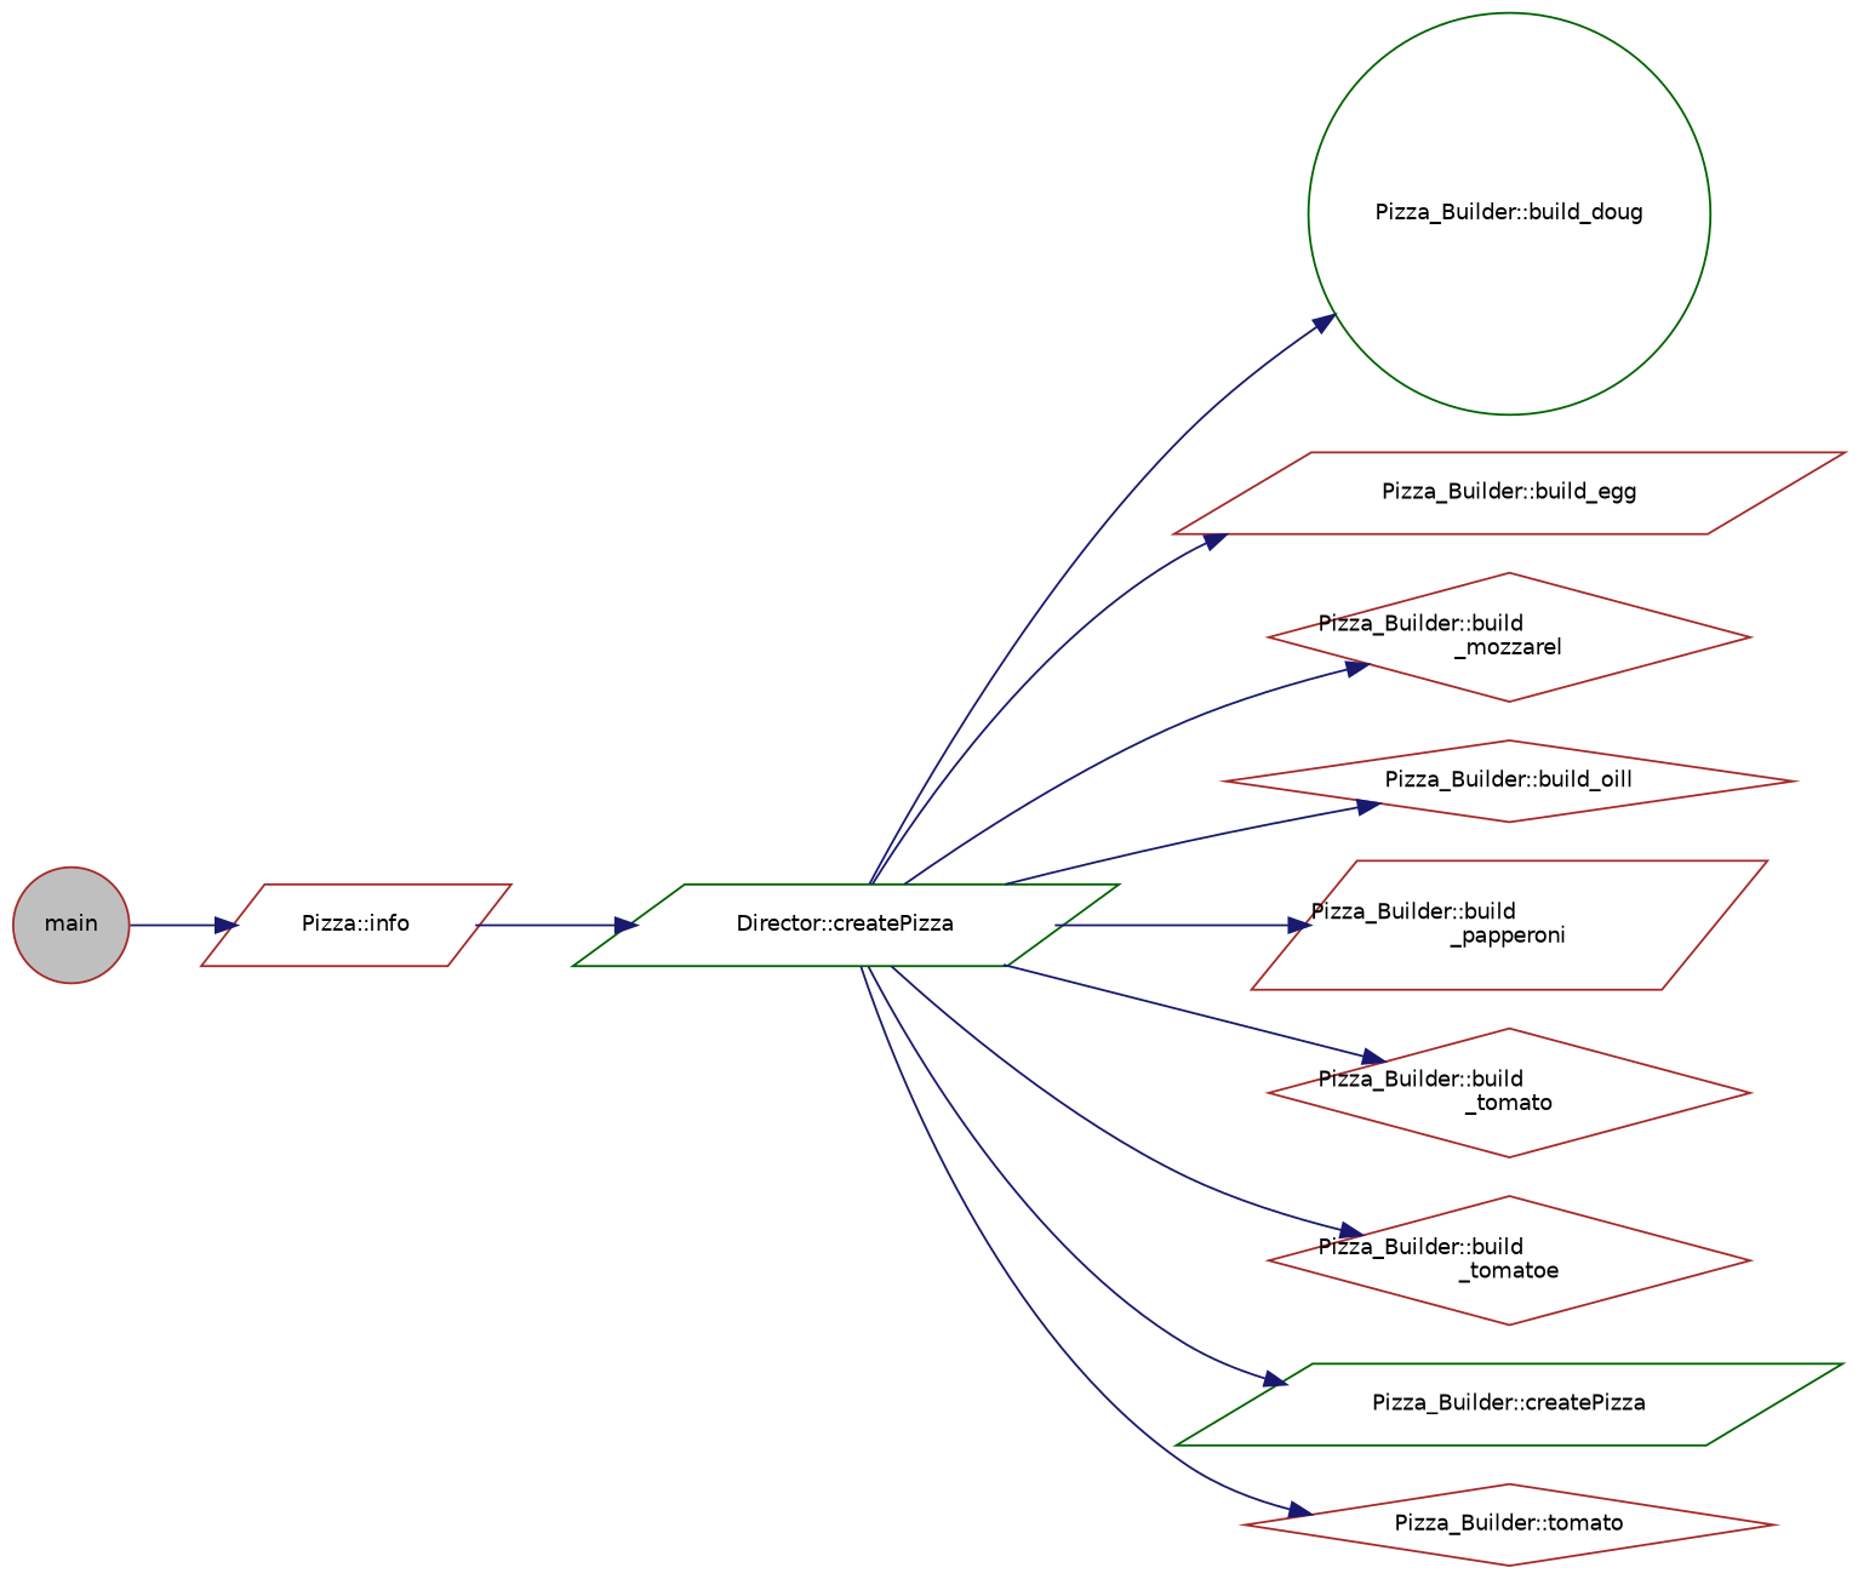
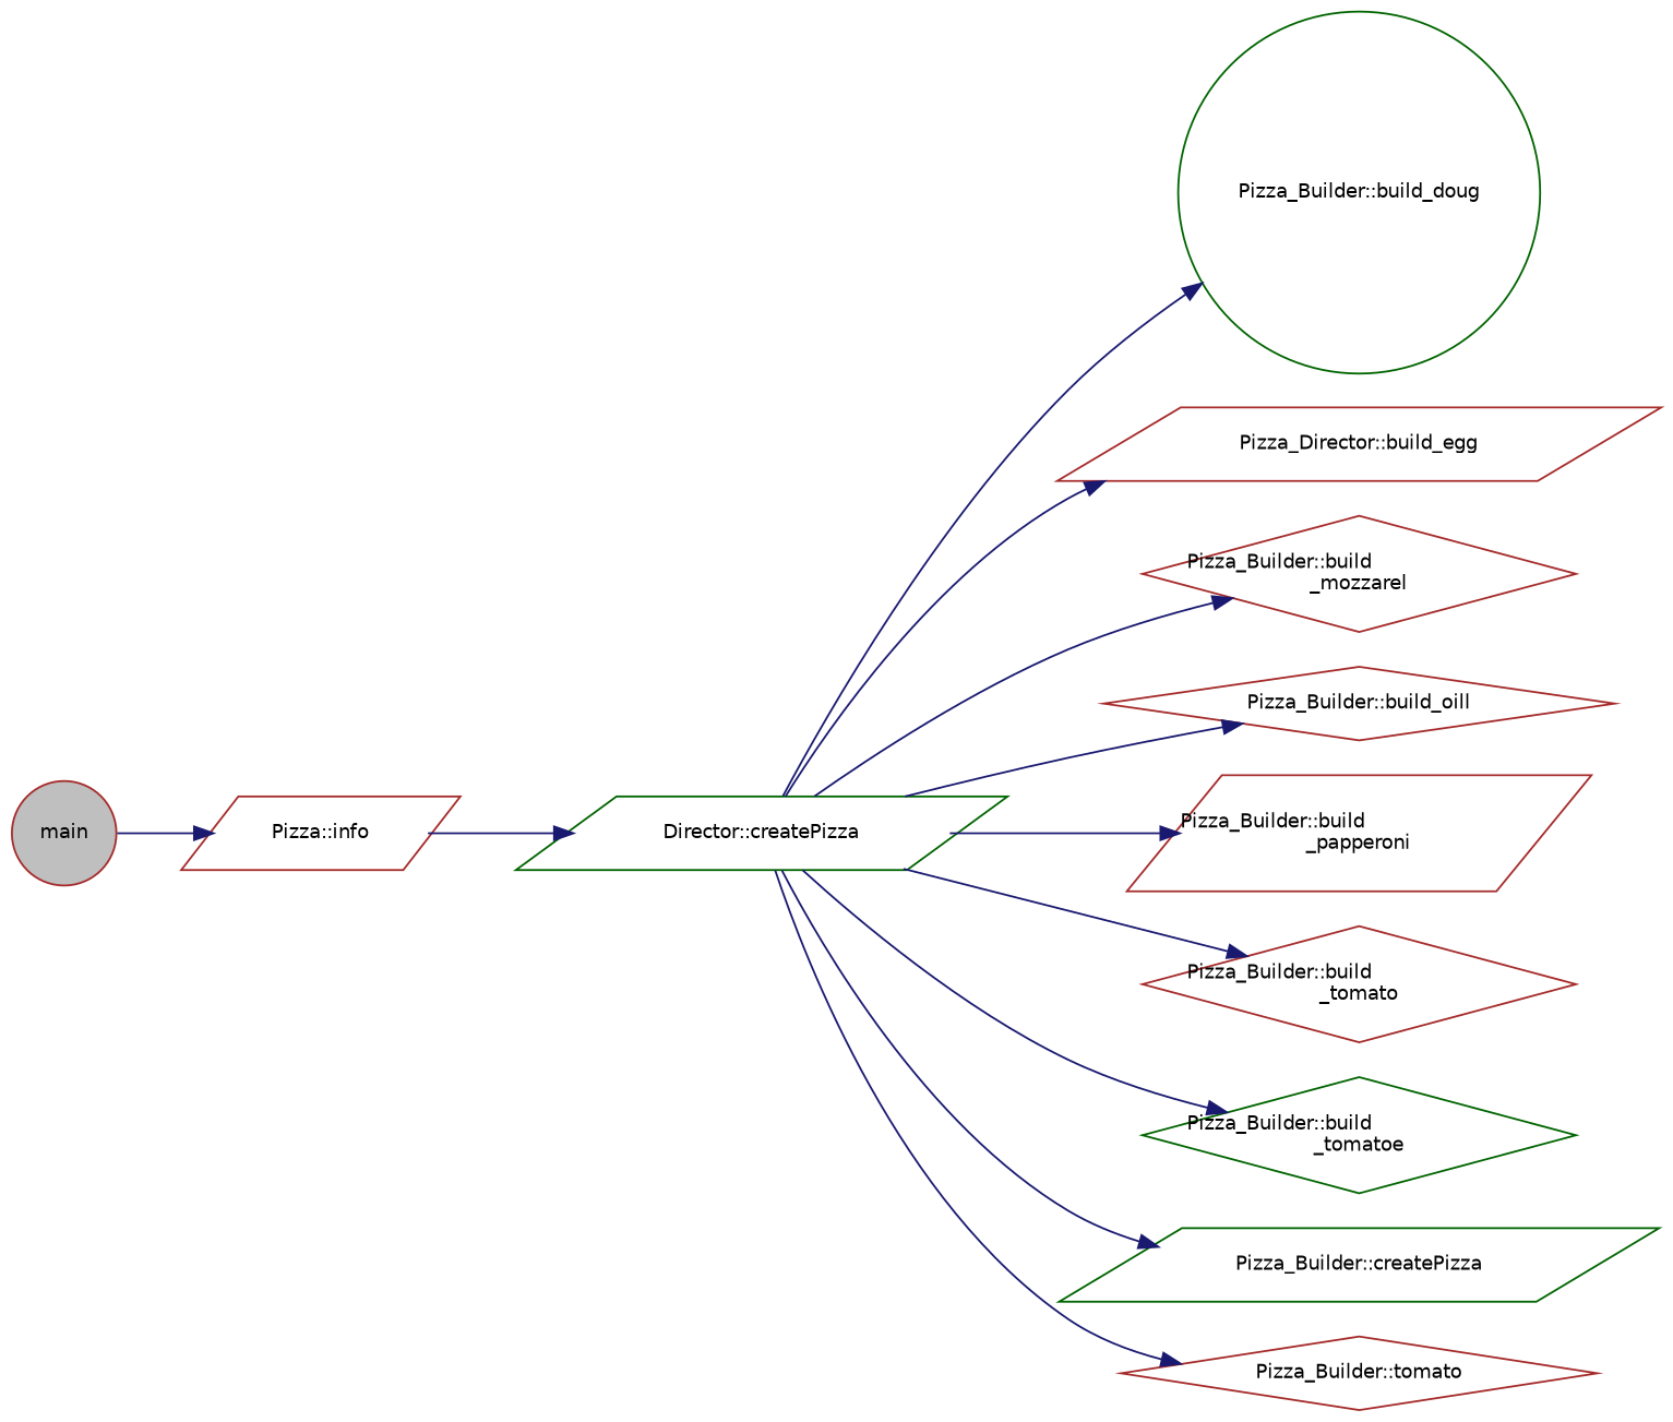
  digraph {
    fontname="DejaVu Sans"
    rankdir=LR
    node [color=brown fontname="DejaVu Sans" fontsize=10 shape=parallelogram]
    edge [color=midnightblue fontname="DejaVu Sans" fontsize=10 labelfontname=Helvetica labelfontsize=10 style=solid]
    n1 [fillcolor=grey75 fontcolor=black height=0.2 label=main shape=circle style=filled width=0.4]
    n2 [height=0.2 label="Pizza::info" width=0.4]
    n3 [color=darkgreen height=0.2 label="Director::createPizza" width=0.4]
    n4 [color=darkgreen height=0.2 label="Pizza_Builder::build_doug" shape=circle width=0.4]
-   n5 [height=0.2 label="Pizza_Builder::build_egg" width=0.4]
+   n5 [height=0.2 label="Pizza_Director::build_egg" width=0.4]
    n6 [height=0.2 label="Pizza_Builder::build\l_mozzarel" shape=diamond width=0.4]
    n7 [height=0.2 label="Pizza_Builder::build_oill" shape=diamond width=0.4]
    n8 [height=0.2 label="Pizza_Builder::build\l_papperoni" width=0.4]
    n9 [height=0.2 label="Pizza_Builder::build\l_tomato" shape=diamond width=0.4]
-   n10 [height=0.2 label="Pizza_Builder::build\l_tomatoe" shape=diamond width=0.4]
+   n10 [color=darkgreen height=0.2 label="Pizza_Builder::build\l_tomatoe" shape=diamond width=0.4]
    n11 [color=darkgreen height=0.2 label="Pizza_Builder::createPizza" width=0.4]
    n12 [height=0.2 label="Pizza_Builder::tomato" shape=diamond width=0.4]
    n1 -> n2
    n2 -> n3
    n3 -> n4
    n3 -> n5
    n3 -> n6
    n3 -> n7
    n3 -> n8
    n3 -> n9
    n3 -> n10
    n3 -> n11
    n3 -> n12
  }
